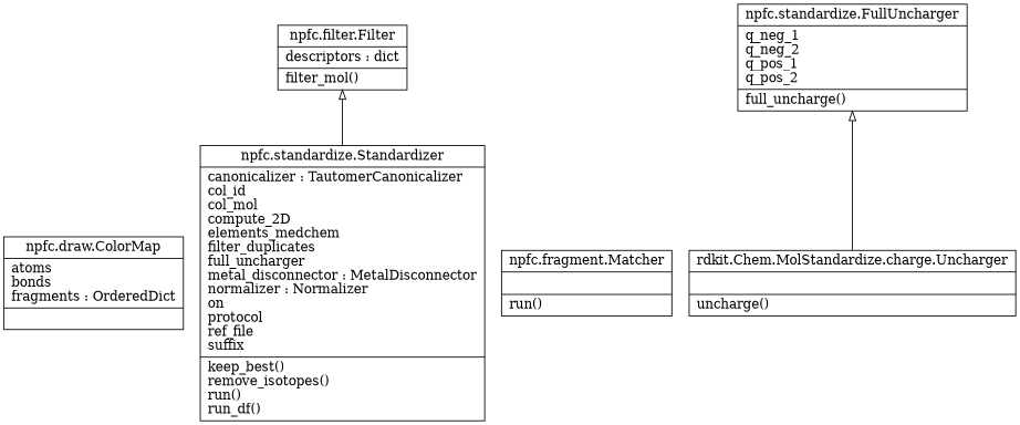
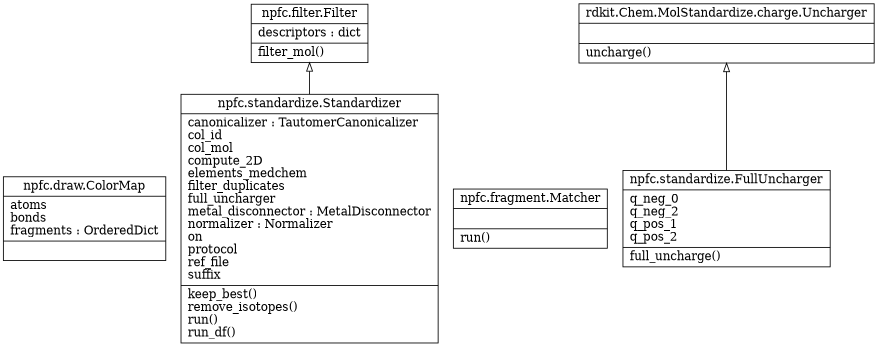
  digraph {
    rankdir=BT
    node [shape=record]
    edge [arrowhead=empty arrowtail=none]
    n1 [label="{npfc.draw.ColorMap|atoms\lbonds\lfragments : OrderedDict\l|}"]
    n2 [label="{npfc.filter.Filter|descriptors : dict\l|filter_mol()\l}"]
    n3 [label="{npfc.fragment.Matcher|\l|run()\l}"]
-   n4 [label="{npfc.standardize.FullUncharger|q_neg_1\lq_neg_2\lq_pos_1\lq_pos_2\l|full_uncharge()\l}"]
+   n4 [label="{npfc.standardize.FullUncharger|q_neg_0\lq_neg_2\lq_pos_1\lq_pos_2\l|full_uncharge()\l}"]
    n5 [label="{rdkit.Chem.MolStandardize.charge.Uncharger|\l|uncharge()\l}"]
    n6 [label="{npfc.standardize.Standardizer|canonicalizer : TautomerCanonicalizer\lcol_id\lcol_mol\lcompute_2D\lelements_medchem\lfilter_duplicates\lfull_uncharger\lmetal_disconnector : MetalDisconnector\lnormalizer : Normalizer\lon\lprotocol\lref_file\lsuffix\l|keep_best()\lremove_isotopes()\lrun()\lrun_df()\l}"]
-   n5 -> n4
+   n4 -> n5
    n6 -> n2
  }
